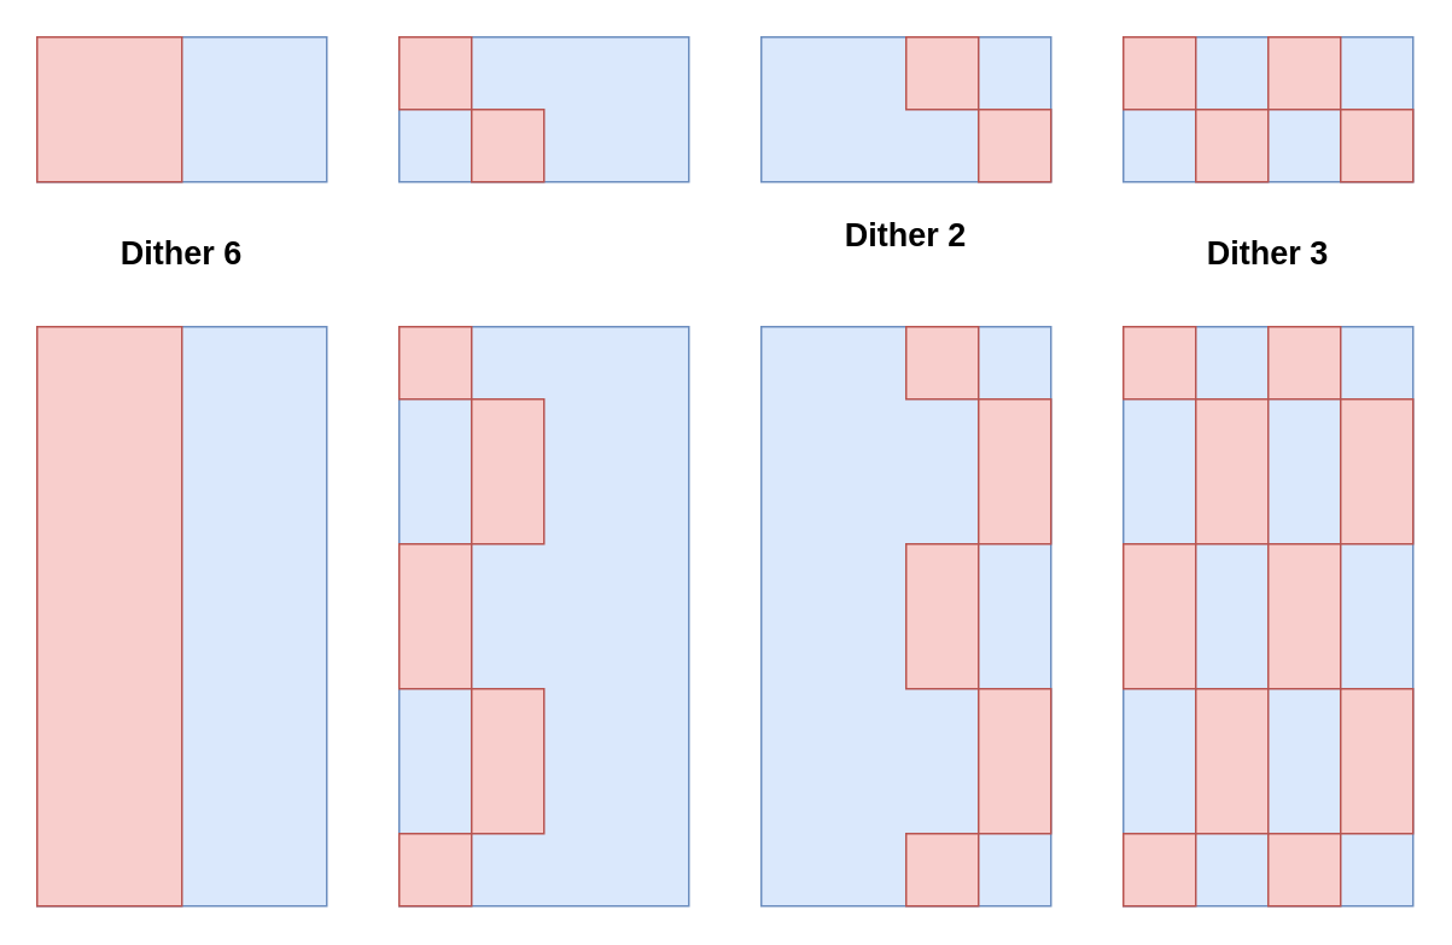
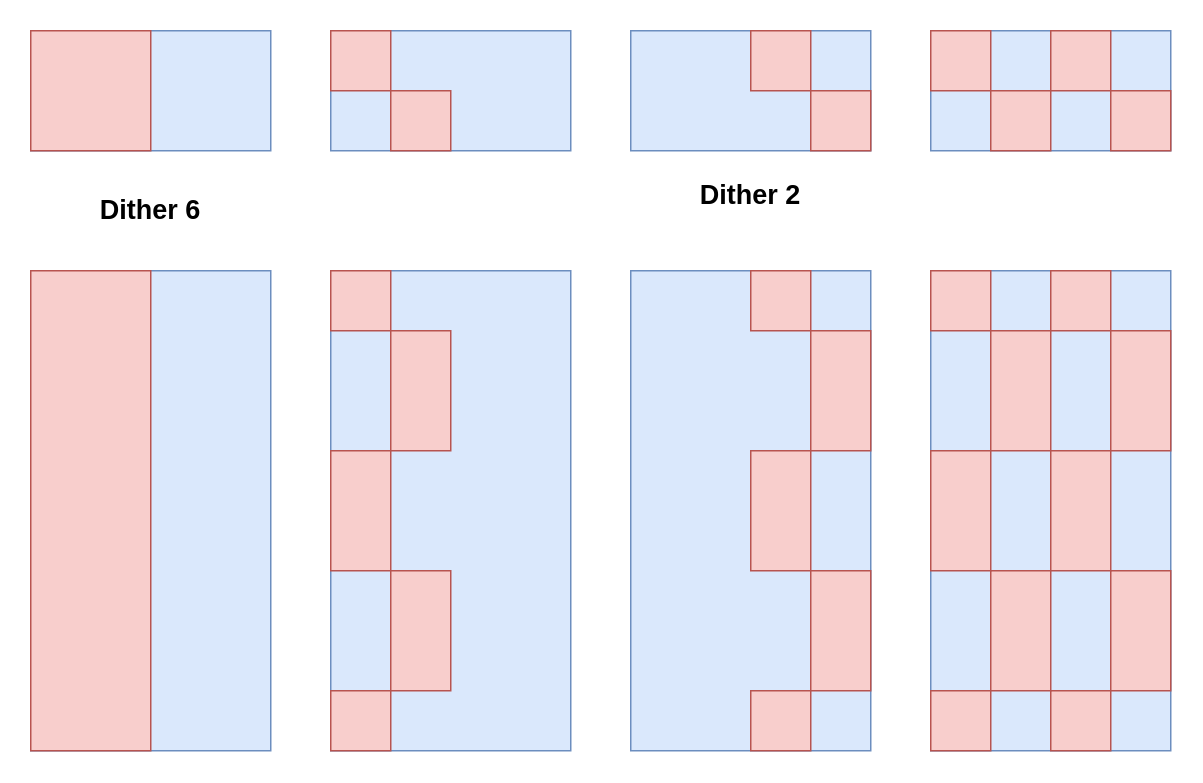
  <mxCell id="0" />
  <mxCell id="1" parent="0" />
  <mxCell id="2" value="" style="rounded=0;whiteSpace=wrap;html=1;fillColor=#dae8fc;strokeColor=#6c8ebf;" vertex="1" parent="1"><mxGeometry x="20" y="20" width="160" height="80" as="geometry" /></mxCell>
  <mxCell id="3" value="" style="whiteSpace=wrap;html=1;aspect=fixed;fillColor=#f8cecc;strokeColor=#b85450;" vertex="1" parent="1"><mxGeometry x="20" y="20" width="80" height="80" as="geometry" /></mxCell>
  <mxCell id="4" value="" style="rounded=0;whiteSpace=wrap;html=1;fillColor=#dae8fc;strokeColor=#6c8ebf;" vertex="1" parent="1"><mxGeometry x="220" y="20" width="160" height="80" as="geometry" /></mxCell>
  <mxCell id="5" value="" style="whiteSpace=wrap;html=1;aspect=fixed;fillColor=#f8cecc;strokeColor=#b85450;" vertex="1" parent="1"><mxGeometry x="220" y="20" width="40" height="40" as="geometry" /></mxCell>
  <mxCell id="6" value="" style="whiteSpace=wrap;html=1;aspect=fixed;fillColor=#f8cecc;strokeColor=#b85450;" vertex="1" parent="1"><mxGeometry x="260" y="60" width="40" height="40" as="geometry" /></mxCell>
  <mxCell id="7" value="" style="rounded=0;whiteSpace=wrap;html=1;fillColor=#dae8fc;strokeColor=#6c8ebf;" vertex="1" parent="1"><mxGeometry x="420" y="20" width="160" height="80" as="geometry" /></mxCell>
  <mxCell id="8" value="" style="whiteSpace=wrap;html=1;aspect=fixed;fillColor=#f8cecc;strokeColor=#b85450;" vertex="1" parent="1"><mxGeometry x="500" y="20" width="40" height="40" as="geometry" /></mxCell>
  <mxCell id="9" value="" style="whiteSpace=wrap;html=1;aspect=fixed;fillColor=#f8cecc;strokeColor=#b85450;" vertex="1" parent="1"><mxGeometry x="540" y="60" width="40" height="40" as="geometry" /></mxCell>
  <mxCell id="10" value="" style="rounded=0;whiteSpace=wrap;html=1;fillColor=#dae8fc;strokeColor=#6c8ebf;" vertex="1" parent="1"><mxGeometry x="620" y="20" width="160" height="80" as="geometry" /></mxCell>
  <mxCell id="11" value="" style="whiteSpace=wrap;html=1;aspect=fixed;fillColor=#f8cecc;strokeColor=#b85450;" vertex="1" parent="1"><mxGeometry x="700" y="20" width="40" height="40" as="geometry" /></mxCell>
  <mxCell id="12" value="" style="whiteSpace=wrap;html=1;aspect=fixed;fillColor=#f8cecc;strokeColor=#b85450;" vertex="1" parent="1"><mxGeometry x="740" y="60" width="40" height="40" as="geometry" /></mxCell>
  <mxCell id="13" value="" style="whiteSpace=wrap;html=1;aspect=fixed;fillColor=#f8cecc;strokeColor=#b85450;" vertex="1" parent="1"><mxGeometry x="620" y="20" width="40" height="40" as="geometry" /></mxCell>
  <mxCell id="14" value="" style="whiteSpace=wrap;html=1;aspect=fixed;fillColor=#f8cecc;strokeColor=#b85450;" vertex="1" parent="1"><mxGeometry x="660" y="60" width="40" height="40" as="geometry" /></mxCell>
  <mxCell id="15" value="" style="rounded=0;whiteSpace=wrap;html=1;fillColor=#dae8fc;strokeColor=#6c8ebf;" vertex="1" parent="1"><mxGeometry x="20" y="180" width="160" height="320" as="geometry" /></mxCell>
  <mxCell id="16" value="" style="rounded=0;whiteSpace=wrap;html=1;fillColor=#dae8fc;strokeColor=#6c8ebf;" vertex="1" parent="1"><mxGeometry x="220" y="180" width="160" height="320" as="geometry" /></mxCell>
  <mxCell id="17" value="" style="whiteSpace=wrap;html=1;aspect=fixed;fillColor=#f8cecc;strokeColor=#b85450;" vertex="1" parent="1"><mxGeometry x="220" y="180" width="40" height="40" as="geometry" /></mxCell>
  <mxCell id="18" value="" style="rounded=0;whiteSpace=wrap;html=1;fillColor=#dae8fc;strokeColor=#6c8ebf;" vertex="1" parent="1"><mxGeometry x="420" y="180" width="160" height="320" as="geometry" /></mxCell>
  <mxCell id="19" value="" style="whiteSpace=wrap;html=1;aspect=fixed;fillColor=#f8cecc;strokeColor=#b85450;" vertex="1" parent="1"><mxGeometry x="500" y="180" width="40" height="40" as="geometry" /></mxCell>
  <mxCell id="20" value="" style="whiteSpace=wrap;html=1;aspect=fixed;fillColor=#f8cecc;strokeColor=#b85450;" vertex="1" parent="1"><mxGeometry x="500" y="460" width="40" height="40" as="geometry" /></mxCell>
  <mxCell id="21" value="" style="rounded=0;whiteSpace=wrap;html=1;fillColor=#dae8fc;strokeColor=#6c8ebf;" vertex="1" parent="1"><mxGeometry x="620" y="180" width="160" height="320" as="geometry" /></mxCell>
  <mxCell id="22" value="" style="whiteSpace=wrap;html=1;aspect=fixed;fillColor=#f8cecc;strokeColor=#b85450;" vertex="1" parent="1"><mxGeometry x="700" y="180" width="40" height="40" as="geometry" /></mxCell>
  <mxCell id="23" value="" style="whiteSpace=wrap;html=1;aspect=fixed;fillColor=#f8cecc;strokeColor=#b85450;" vertex="1" parent="1"><mxGeometry x="700" y="460" width="40" height="40" as="geometry" /></mxCell>
  <mxCell id="24" value="" style="whiteSpace=wrap;html=1;aspect=fixed;fillColor=#f8cecc;strokeColor=#b85450;" vertex="1" parent="1"><mxGeometry x="620" y="180" width="40" height="40" as="geometry" /></mxCell>
  <mxCell id="25" value="" style="whiteSpace=wrap;html=1;aspect=fixed;fillColor=#f8cecc;strokeColor=#b85450;" vertex="1" parent="1"><mxGeometry x="620" y="460" width="40" height="40" as="geometry" /></mxCell>
  <mxCell id="26" value="" style="rounded=0;whiteSpace=wrap;html=1;fillColor=#f8cecc;strokeColor=#b85450;" vertex="1" parent="1"><mxGeometry x="260" y="220" width="40" height="80" as="geometry" /></mxCell>
  <mxCell id="27" value="" style="whiteSpace=wrap;html=1;aspect=fixed;fillColor=#f8cecc;strokeColor=#b85450;" vertex="1" parent="1"><mxGeometry x="220" y="460" width="40" height="40" as="geometry" /></mxCell>
  <mxCell id="28" value="" style="rounded=0;whiteSpace=wrap;html=1;fillColor=#f8cecc;strokeColor=#b85450;" vertex="1" parent="1"><mxGeometry x="540" y="220" width="40" height="80" as="geometry" /></mxCell>
  <mxCell id="29" value="" style="rounded=0;whiteSpace=wrap;html=1;fillColor=#f8cecc;strokeColor=#b85450;" vertex="1" parent="1"><mxGeometry x="660" y="220" width="40" height="80" as="geometry" /></mxCell>
  <mxCell id="30" value="" style="rounded=0;whiteSpace=wrap;html=1;fillColor=#f8cecc;strokeColor=#b85450;" vertex="1" parent="1"><mxGeometry x="740" y="220" width="40" height="80" as="geometry" /></mxCell>
  <mxCell id="31" value="" style="rounded=0;whiteSpace=wrap;html=1;fillColor=#f8cecc;strokeColor=#b85450;" vertex="1" parent="1"><mxGeometry x="20" y="180" width="80" height="320" as="geometry" /></mxCell>
  <mxCell id="32" value="" style="rounded=0;whiteSpace=wrap;html=1;fillColor=#f8cecc;strokeColor=#b85450;" vertex="1" parent="1"><mxGeometry x="220" y="300" width="40" height="80" as="geometry" /></mxCell>
  <mxCell id="33" value="" style="rounded=0;whiteSpace=wrap;html=1;fillColor=#f8cecc;strokeColor=#b85450;" vertex="1" parent="1"><mxGeometry x="260" y="380" width="40" height="80" as="geometry" /></mxCell>
  <mxCell id="34" value="" style="rounded=0;whiteSpace=wrap;html=1;fillColor=#f8cecc;strokeColor=#b85450;" vertex="1" parent="1"><mxGeometry x="500" y="300" width="40" height="80" as="geometry" /></mxCell>
  <mxCell id="35" value="" style="rounded=0;whiteSpace=wrap;html=1;fillColor=#f8cecc;strokeColor=#b85450;" vertex="1" parent="1"><mxGeometry x="540" y="380" width="40" height="80" as="geometry" /></mxCell>
  <mxCell id="36" value="" style="rounded=0;whiteSpace=wrap;html=1;fillColor=#f8cecc;strokeColor=#b85450;" vertex="1" parent="1"><mxGeometry x="660" y="380" width="40" height="80" as="geometry" /></mxCell>
  <mxCell id="37" value="" style="rounded=0;whiteSpace=wrap;html=1;fillColor=#f8cecc;strokeColor=#b85450;" vertex="1" parent="1"><mxGeometry x="740" y="380" width="40" height="80" as="geometry" /></mxCell>
  <mxCell id="38" value="" style="rounded=0;whiteSpace=wrap;html=1;fillColor=#f8cecc;strokeColor=#b85450;" vertex="1" parent="1"><mxGeometry x="620" y="300" width="40" height="80" as="geometry" /></mxCell>
  <mxCell id="39" value="" style="rounded=0;whiteSpace=wrap;html=1;fillColor=#f8cecc;strokeColor=#b85450;" vertex="1" parent="1"><mxGeometry x="700" y="300" width="40" height="80" as="geometry" /></mxCell>
  <mxCell id="40" value="&lt;font style=&quot;font-size: 18px&quot;&gt;&lt;b&gt;Dither 6&lt;/b&gt;&lt;/font&gt;" style="text;html=1;strokeColor=none;fillColor=none;align=center;verticalAlign=middle;whiteSpace=wrap;rounded=0;" vertex="1" parent="1"><mxGeometry x="60" y="130" width="80" height="20" as="geometry" /></mxCell>
  <mxCell id="41" value="&lt;font style=&quot;font-size: 18px&quot;&gt;&lt;b&gt;Dither 2&lt;/b&gt;&lt;/font&gt;" style="text;html=1;strokeColor=none;fillColor=none;align=center;verticalAlign=middle;whiteSpace=wrap;rounded=0;" vertex="1" parent="1"><mxGeometry x="460" y="120" width="80" height="20" as="geometry" /></mxCell>
- <mxCell id="42" value="&lt;font style=&quot;font-size: 18px&quot;&gt;&lt;b&gt;Dither 3&lt;/b&gt;&lt;/font&gt;" style="text;html=1;strokeColor=none;fillColor=none;align=center;verticalAlign=middle;whiteSpace=wrap;rounded=0;" vertex="1" parent="1"><mxGeometry x="660" y="130" width="80" height="20" as="geometry" /></mxCell>
